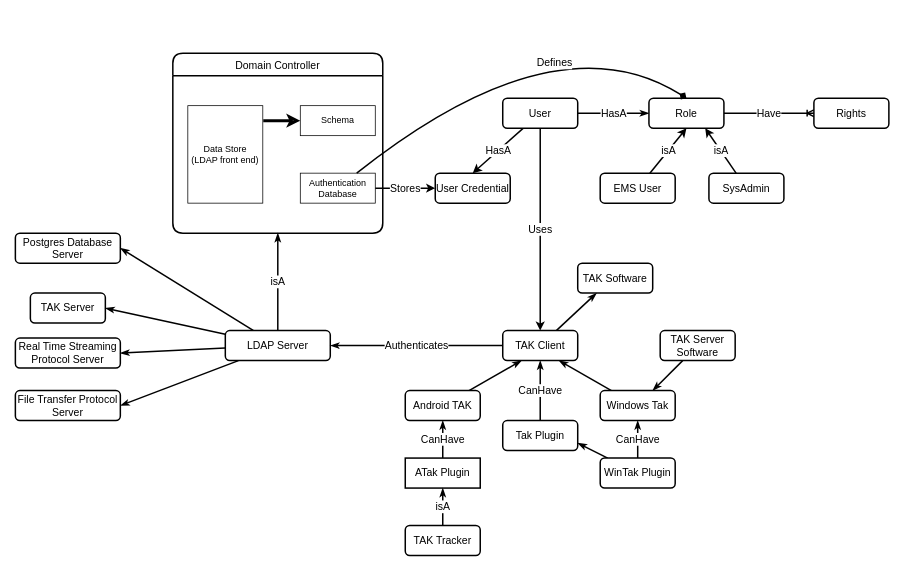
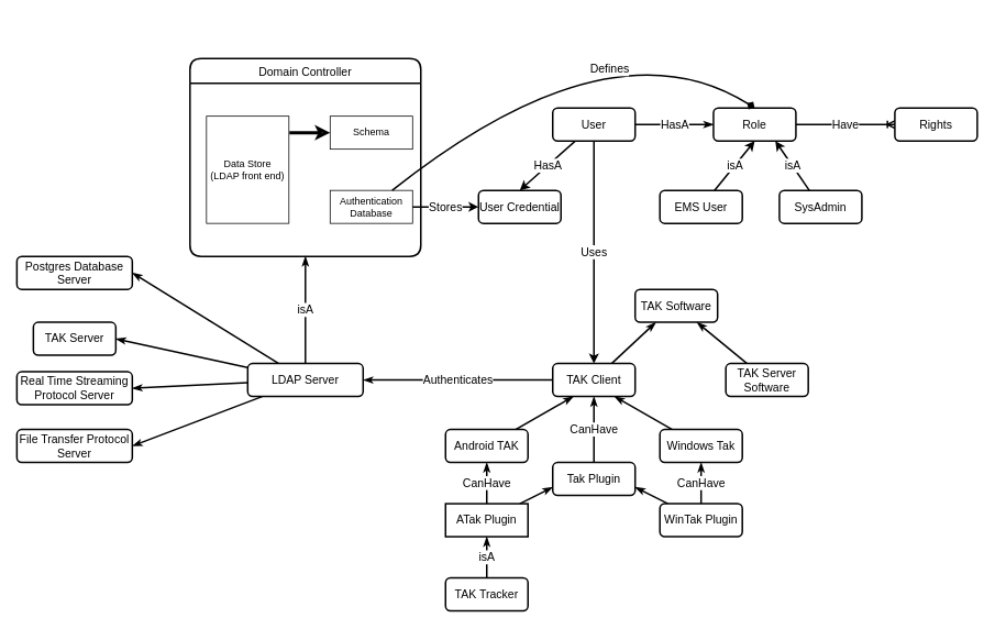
  <mxCell id="0" />
  <mxCell id="1" parent="0" />
  <mxCell id="2" value="TAK Server" style="whiteSpace=wrap;html=1;align=center;rounded=1;shadow=0;dashed=0;strokeColor=default;strokeWidth=2;fontFamily=Helvetica;fontSize=14;fontColor=default;startSize=30;fillColor=default;" vertex="1" parent="1"><mxGeometry x="40" y="390" width="100" height="40" as="geometry" /></mxCell>
  <mxCell id="3" value="Postgres Database Server" style="whiteSpace=wrap;html=1;align=center;rounded=1;shadow=0;dashed=0;strokeColor=default;strokeWidth=2;fontFamily=Helvetica;fontSize=14;fontColor=default;startSize=30;fillColor=default;" vertex="1" parent="1"><mxGeometry x="20" y="310" width="140" height="40" as="geometry" /></mxCell>
  <mxCell id="4" value="Real Time Streaming Protocol Server" style="whiteSpace=wrap;html=1;align=center;rounded=1;shadow=0;dashed=0;strokeColor=default;strokeWidth=2;fontFamily=Helvetica;fontSize=14;fontColor=default;startSize=30;fillColor=default;" vertex="1" parent="1"><mxGeometry x="20" y="450" width="140" height="40" as="geometry" /></mxCell>
  <mxCell id="5" value="File Transfer Protocol Server" style="whiteSpace=wrap;html=1;align=center;rounded=1;shadow=0;dashed=0;strokeColor=default;strokeWidth=2;fontFamily=Helvetica;fontSize=14;fontColor=default;startSize=30;fillColor=default;" vertex="1" parent="1"><mxGeometry x="20" y="520" width="140" height="40" as="geometry" /></mxCell>
  <mxCell id="6" value="isA" style="edgeStyle=none;html=1;strokeColor=default;strokeWidth=2;fontFamily=Helvetica;fontSize=14;fontColor=default;startArrow=none;startFill=0;endArrow=classicThin;endFill=1;startSize=30;entryX=0.5;entryY=1;entryDx=0;entryDy=0;" edge="1" parent="1" source="11" target="32"><mxGeometry x="0.004" relative="1" as="geometry"><mxPoint x="430" y="300" as="targetPoint" /><mxPoint as="offset" /></mxGeometry></mxCell>
  <mxCell id="7" style="edgeStyle=none;html=1;entryX=1;entryY=0.5;entryDx=0;entryDy=0;strokeColor=default;strokeWidth=2;fontFamily=Helvetica;fontSize=14;fontColor=default;startArrow=none;startFill=0;endArrow=classicThin;endFill=1;startSize=30;" edge="1" parent="1" source="11" target="2"><mxGeometry relative="1" as="geometry" /></mxCell>
  <mxCell id="8" style="edgeStyle=none;html=1;entryX=1;entryY=0.5;entryDx=0;entryDy=0;strokeColor=default;strokeWidth=2;fontFamily=Helvetica;fontSize=14;fontColor=default;startArrow=none;startFill=0;endArrow=classicThin;endFill=1;startSize=30;" edge="1" parent="1" source="11" target="4"><mxGeometry relative="1" as="geometry" /></mxCell>
  <mxCell id="9" style="edgeStyle=none;html=1;entryX=1;entryY=0.5;entryDx=0;entryDy=0;strokeColor=default;strokeWidth=2;fontFamily=Helvetica;fontSize=14;fontColor=default;startArrow=none;startFill=0;endArrow=classicThin;endFill=1;startSize=30;" edge="1" parent="1" source="11" target="5"><mxGeometry relative="1" as="geometry" /></mxCell>
  <mxCell id="10" style="edgeStyle=none;html=1;entryX=1;entryY=0.5;entryDx=0;entryDy=0;strokeColor=default;strokeWidth=2;fontFamily=Helvetica;fontSize=14;fontColor=default;startArrow=none;startFill=0;endArrow=classicThin;endFill=1;startSize=30;" edge="1" parent="1" source="11" target="3"><mxGeometry relative="1" as="geometry" /></mxCell>
  <mxCell id="11" value="LDAP Server" style="whiteSpace=wrap;html=1;align=center;rounded=1;shadow=0;dashed=0;strokeColor=default;strokeWidth=2;fontFamily=Helvetica;fontSize=14;fontColor=default;startSize=30;fillColor=default;" vertex="1" parent="1"><mxGeometry x="300" y="440" width="140" height="40" as="geometry" /></mxCell>
  <mxCell id="12" value="TAK Software" style="whiteSpace=wrap;html=1;align=center;rounded=1;shadow=0;dashed=0;strokeColor=default;strokeWidth=2;fontFamily=Helvetica;fontSize=14;fontColor=default;startSize=30;fillColor=default;" vertex="1" parent="1"><mxGeometry x="770" y="350" width="100" height="40" as="geometry" /></mxCell>
  <mxCell id="13" style="edgeStyle=none;html=1;entryX=0.25;entryY=1;entryDx=0;entryDy=0;strokeColor=default;strokeWidth=2;fontFamily=Helvetica;fontSize=14;fontColor=default;startArrow=none;startFill=0;endArrow=classicThin;endFill=1;startSize=30;" edge="1" parent="1" source="14" target="28"><mxGeometry relative="1" as="geometry" /></mxCell>
  <mxCell id="14" value="Android TAK" style="whiteSpace=wrap;html=1;align=center;rounded=1;shadow=0;dashed=0;strokeColor=default;strokeWidth=2;fontFamily=Helvetica;fontSize=14;fontColor=default;startSize=30;fillColor=default;" vertex="1" parent="1"><mxGeometry x="540" y="520" width="100" height="40" as="geometry" /></mxCell>
  <mxCell id="15" style="edgeStyle=none;html=1;entryX=0.75;entryY=1;entryDx=0;entryDy=0;strokeColor=default;strokeWidth=2;fontFamily=Helvetica;fontSize=14;fontColor=default;startArrow=none;startFill=0;endArrow=classicThin;endFill=1;startSize=30;" edge="1" parent="1" source="16" target="28"><mxGeometry relative="1" as="geometry" /></mxCell>
  <mxCell id="16" value="Windows Tak" style="whiteSpace=wrap;html=1;align=center;rounded=1;shadow=0;dashed=0;strokeColor=default;strokeWidth=2;fontFamily=Helvetica;fontSize=14;fontColor=default;startSize=30;fillColor=default;" vertex="1" parent="1"><mxGeometry x="800" y="520" width="100" height="40" as="geometry" /></mxCell>
- <mxCell id="17" style="edgeStyle=none;html=1;strokeColor=default;strokeWidth=2;fontFamily=Helvetica;fontSize=14;fontColor=default;startArrow=none;startFill=0;endArrow=classicThin;endFill=1;startSize=30;" edge="1" parent="1" source="18" target="16"><mxGeometry relative="1" as="geometry" /></mxCell>
+ <mxCell id="17" style="edgeStyle=none;html=1;entryX=0.75;entryY=1;entryDx=0;entryDy=0;strokeColor=default;strokeWidth=2;fontFamily=Helvetica;fontSize=14;fontColor=default;startArrow=none;startFill=0;endArrow=classicThin;endFill=1;startSize=30;" edge="1" parent="1" source="18" target="12"><mxGeometry relative="1" as="geometry" /></mxCell>
  <mxCell id="18" value="TAK Server Software" style="whiteSpace=wrap;html=1;align=center;rounded=1;shadow=0;dashed=0;strokeColor=default;strokeWidth=2;fontFamily=Helvetica;fontSize=14;fontColor=default;startSize=30;fillColor=default;" vertex="1" parent="1"><mxGeometry x="880" y="440" width="100" height="40" as="geometry" /></mxCell>
  <mxCell id="19" value="CanHave" style="edgeStyle=none;html=1;entryX=0.5;entryY=1;entryDx=0;entryDy=0;strokeColor=default;strokeWidth=2;fontFamily=Helvetica;fontSize=14;fontColor=default;startArrow=none;startFill=0;endArrow=classicThin;endFill=1;startSize=30;" edge="1" parent="1" source="21" target="16"><mxGeometry relative="1" as="geometry" /></mxCell>
  <mxCell id="20" style="edgeStyle=none;html=1;entryX=1;entryY=0.75;entryDx=0;entryDy=0;strokeColor=default;strokeWidth=2;fontFamily=Helvetica;fontSize=14;fontColor=default;startArrow=none;startFill=0;endArrow=classicThin;endFill=1;startSize=30;" edge="1" parent="1" source="21" target="30"><mxGeometry relative="1" as="geometry" /></mxCell>
  <mxCell id="21" value="WinTak Plugin" style="whiteSpace=wrap;html=1;align=center;rounded=1;shadow=0;dashed=0;strokeColor=default;strokeWidth=2;fontFamily=Helvetica;fontSize=14;fontColor=default;startSize=30;fillColor=default;" vertex="1" parent="1"><mxGeometry x="800" y="610" width="100" height="40" as="geometry" /></mxCell>
  <mxCell id="22" value="CanHave" style="edgeStyle=none;html=1;entryX=0.5;entryY=1;entryDx=0;entryDy=0;strokeColor=default;strokeWidth=2;fontFamily=Helvetica;fontSize=14;fontColor=default;startArrow=none;startFill=0;endArrow=classicThin;endFill=1;startSize=30;" edge="1" parent="1" source="24" target="14"><mxGeometry relative="1" as="geometry" /></mxCell>
+ <mxCell id="23" style="edgeStyle=none;html=1;entryX=0;entryY=0.75;entryDx=0;entryDy=0;strokeColor=default;strokeWidth=2;fontFamily=Helvetica;fontSize=14;fontColor=default;startArrow=none;startFill=0;endArrow=classicThin;endFill=1;startSize=30;" edge="1" parent="1" source="24" target="30"><mxGeometry relative="1" as="geometry" /></mxCell>
  <mxCell id="24" value="ATak Plugin" style="whiteSpace=wrap;html=1;align=center;shadow=0;dashed=0;strokeColor=default;strokeWidth=2;fontFamily=Helvetica;fontSize=14;fontColor=default;startSize=30;fillColor=default;rounded=0;" vertex="1" parent="1"><mxGeometry x="540" y="610" width="100" height="40" as="geometry" /></mxCell>
  <mxCell id="25" value="isA" style="edgeStyle=none;html=1;entryX=0.5;entryY=1;entryDx=0;entryDy=0;strokeColor=default;strokeWidth=2;fontFamily=Helvetica;fontSize=14;fontColor=default;startArrow=none;startFill=0;endArrow=classicThin;endFill=1;startSize=30;" edge="1" parent="1" source="26" target="24"><mxGeometry relative="1" as="geometry" /></mxCell>
  <mxCell id="26" value="TAK Tracker" style="whiteSpace=wrap;html=1;align=center;rounded=1;shadow=0;dashed=0;strokeColor=default;strokeWidth=2;fontFamily=Helvetica;fontSize=14;fontColor=default;startSize=30;fillColor=default;" vertex="1" parent="1"><mxGeometry x="540" y="700" width="100" height="40" as="geometry" /></mxCell>
  <mxCell id="27" style="edgeStyle=none;html=1;entryX=0.25;entryY=1;entryDx=0;entryDy=0;strokeColor=default;strokeWidth=2;fontFamily=Helvetica;fontSize=14;fontColor=default;startArrow=none;startFill=0;endArrow=classicThin;endFill=1;startSize=30;" edge="1" parent="1" source="28" target="12"><mxGeometry relative="1" as="geometry" /></mxCell>
  <mxCell id="28" value="TAK Client" style="whiteSpace=wrap;html=1;align=center;rounded=1;shadow=0;dashed=0;strokeColor=default;strokeWidth=2;fontFamily=Helvetica;fontSize=14;fontColor=default;startSize=30;fillColor=default;" vertex="1" parent="1"><mxGeometry y="440" width="100" height="40" as="geometry" x="670" /></mxCell>
  <mxCell id="29" value="CanHave" style="edgeStyle=none;html=1;entryX=0.5;entryY=1;entryDx=0;entryDy=0;strokeColor=default;strokeWidth=2;fontFamily=Helvetica;fontSize=14;fontColor=default;startArrow=none;startFill=0;endArrow=classicThin;endFill=1;startSize=30;" edge="1" parent="1" source="30" target="28"><mxGeometry relative="1" as="geometry" /></mxCell>
  <mxCell id="30" value="Tak Plugin" style="whiteSpace=wrap;html=1;align=center;rounded=1;shadow=0;dashed=0;strokeColor=default;strokeWidth=2;fontFamily=Helvetica;fontSize=14;fontColor=default;startSize=30;fillColor=default;" vertex="1" parent="1"><mxGeometry y="560" width="100" height="40" as="geometry" x="670" /></mxCell>
  <mxCell id="31" value="" style="group" vertex="1" connectable="0" parent="1"><mxGeometry x="230" y="70" width="280" height="240" as="geometry" /></mxCell>
  <mxCell id="32" value="Domain Controller" style="swimlane;childLayout=stackLayout;horizontal=1;startSize=30;horizontalStack=0;rounded=1;fontSize=14;fontStyle=0;strokeWidth=2;resizeParent=0;resizeLast=1;shadow=0;dashed=0;align=center;dropTarget=0;" vertex="1" parent="31"><mxGeometry width="280" height="240" as="geometry"><mxRectangle x="450" y="170" width="150" height="30" as="alternateBounds" /></mxGeometry></mxCell>
  <mxCell id="33" value="Data Store&lt;br&gt;(LDAP front end)" style="whiteSpace=wrap;html=1;align=center;" vertex="1" parent="31"><mxGeometry x="20" y="70" width="100" height="130" as="geometry" /></mxCell>
  <mxCell id="34" value="Schema" style="whiteSpace=wrap;html=1;align=center;" vertex="1" parent="31"><mxGeometry x="170" y="70" width="100" height="40" as="geometry" /></mxCell>
  <mxCell id="35" style="edgeStyle=none;html=1;entryX=0;entryY=0.5;entryDx=0;entryDy=0;strokeColor=default;strokeWidth=4;fontFamily=Helvetica;fontSize=14;fontColor=default;startArrow=none;startFill=0;endArrow=classic;endFill=0;startSize=30;exitX=1.006;exitY=0.155;exitDx=0;exitDy=0;exitPerimeter=0;" edge="1" parent="31" source="33" target="34"><mxGeometry relative="1" as="geometry" /></mxCell>
  <mxCell id="36" value="Authentication Database" style="whiteSpace=wrap;html=1;align=center;" vertex="1" parent="31"><mxGeometry x="170" y="160" width="100" height="40" as="geometry" /></mxCell>
  <mxCell id="37" value="Authenticates" style="edgeStyle=none;html=1;entryX=1;entryY=0.5;entryDx=0;entryDy=0;strokeColor=default;strokeWidth=2;fontFamily=Helvetica;fontSize=14;fontColor=default;startArrow=none;startFill=0;endArrow=classicThin;endFill=1;startSize=30;exitX=0;exitY=0.5;exitDx=0;exitDy=0;" edge="1" parent="1" source="28" target="11"><mxGeometry relative="1" as="geometry"><mxPoint x="650" y="460" as="sourcePoint" /></mxGeometry></mxCell>
  <mxCell id="38" value="HasA" style="edgeStyle=none;html=1;strokeColor=default;strokeWidth=2;fontFamily=Helvetica;fontSize=14;fontColor=default;startArrow=none;startFill=0;endArrow=classicThin;endFill=1;startSize=30;" edge="1" parent="1" source="41" target="47"><mxGeometry relative="1" as="geometry" /></mxCell>
  <mxCell id="39" value="Uses" style="edgeStyle=none;html=1;entryX=0.5;entryY=0;entryDx=0;entryDy=0;strokeColor=default;strokeWidth=2;fontFamily=Helvetica;fontSize=14;fontColor=default;startArrow=none;startFill=0;endArrow=classic;endFill=1;startSize=30;" edge="1" parent="1" source="41" target="28"><mxGeometry relative="1" as="geometry" /></mxCell>
  <mxCell id="40" value="HasA" style="edgeStyle=none;curved=1;html=1;entryX=0.5;entryY=0;entryDx=0;entryDy=0;strokeColor=default;strokeWidth=2;fontFamily=Helvetica;fontSize=14;fontColor=default;startArrow=none;startFill=0;endArrow=classic;endFill=1;startSize=30;" edge="1" parent="1" source="41" target="50"><mxGeometry relative="1" as="geometry" /></mxCell>
  <mxCell id="41" value="User" style="whiteSpace=wrap;html=1;align=center;rounded=1;shadow=0;dashed=0;strokeColor=default;strokeWidth=2;fontFamily=Helvetica;fontSize=14;fontColor=default;startSize=30;fillColor=default;" vertex="1" parent="1"><mxGeometry y="130" width="100" height="40" as="geometry" x="670" /></mxCell>
  <mxCell id="42" value="isA" style="edgeStyle=none;html=1;strokeColor=default;strokeWidth=2;fontFamily=Helvetica;fontSize=14;fontColor=default;startArrow=none;startFill=0;endArrow=classic;endFill=1;startSize=30;entryX=0.75;entryY=1;entryDx=0;entryDy=0;" edge="1" parent="1" source="43" target="47"><mxGeometry relative="1" as="geometry"><mxPoint x="945" y="180" as="targetPoint" /></mxGeometry></mxCell>
  <mxCell id="43" value="SysAdmin" style="whiteSpace=wrap;html=1;align=center;rounded=1;shadow=0;dashed=0;strokeColor=default;strokeWidth=2;fontFamily=Helvetica;fontSize=14;fontColor=default;startSize=30;fillColor=default;" vertex="1" parent="1"><mxGeometry x="945" y="230" width="100" height="40" as="geometry" /></mxCell>
  <mxCell id="44" value="isA" style="edgeStyle=none;html=1;entryX=0.5;entryY=1;entryDx=0;entryDy=0;strokeColor=default;strokeWidth=2;fontFamily=Helvetica;fontSize=14;fontColor=default;startArrow=none;startFill=0;endArrow=classic;endFill=1;startSize=30;" edge="1" parent="1" source="45" target="47"><mxGeometry relative="1" as="geometry" /></mxCell>
  <mxCell id="45" value="EMS User" style="whiteSpace=wrap;html=1;align=center;rounded=1;shadow=0;dashed=0;strokeColor=default;strokeWidth=2;fontFamily=Helvetica;fontSize=14;fontColor=default;startSize=30;fillColor=default;" vertex="1" parent="1"><mxGeometry x="800" y="230" width="100" height="40" as="geometry" /></mxCell>
  <mxCell id="46" value="Have" style="edgeStyle=none;html=1;strokeColor=default;strokeWidth=2;fontFamily=Helvetica;fontSize=14;fontColor=default;startArrow=none;startFill=0;endArrow=ERoneToMany;endFill=0;startSize=30;" edge="1" parent="1" source="47" target="48"><mxGeometry relative="1" as="geometry" /></mxCell>
  <mxCell id="47" value="Role" style="whiteSpace=wrap;html=1;align=center;rounded=1;shadow=0;dashed=0;strokeColor=default;strokeWidth=2;fontFamily=Helvetica;fontSize=14;fontColor=default;startSize=30;fillColor=default;" vertex="1" parent="1"><mxGeometry x="865" y="130" width="100" height="40" as="geometry" /></mxCell>
  <mxCell id="48" value="Rights" style="whiteSpace=wrap;html=1;align=center;rounded=1;shadow=0;dashed=0;strokeColor=default;strokeWidth=2;fontFamily=Helvetica;fontSize=14;fontColor=default;startSize=30;fillColor=default;" vertex="1" parent="1"><mxGeometry x="1085" y="130" width="100" height="40" as="geometry" /></mxCell>
  <mxCell id="49" value="Defines" style="edgeStyle=none;html=1;entryX=0.5;entryY=0;entryDx=0;entryDy=0;strokeColor=default;strokeWidth=2;fontFamily=Helvetica;fontSize=14;fontColor=default;startArrow=none;startFill=0;endArrow=diamond;endFill=1;startSize=30;curved=1;" edge="1" parent="1" source="36" target="47"><mxGeometry x="0.361" y="-54" relative="1" as="geometry"><Array as="points"><mxPoint x="740" y="20" /></Array><mxPoint as="offset" /></mxGeometry></mxCell>
  <mxCell id="50" value="User Credential" style="whiteSpace=wrap;html=1;align=center;rounded=1;shadow=0;dashed=0;strokeColor=default;strokeWidth=2;fontFamily=Helvetica;fontSize=14;fontColor=default;startSize=30;fillColor=default;" vertex="1" parent="1"><mxGeometry x="580" y="230" width="100" height="40" as="geometry" /></mxCell>
  <mxCell id="51" value="Stores" style="edgeStyle=none;curved=1;html=1;entryX=0;entryY=0.5;entryDx=0;entryDy=0;strokeColor=default;strokeWidth=2;fontFamily=Helvetica;fontSize=14;fontColor=default;startArrow=none;startFill=0;endArrow=classic;endFill=1;startSize=30;" edge="1" parent="1" source="36" target="50"><mxGeometry relative="1" as="geometry" /></mxCell>
